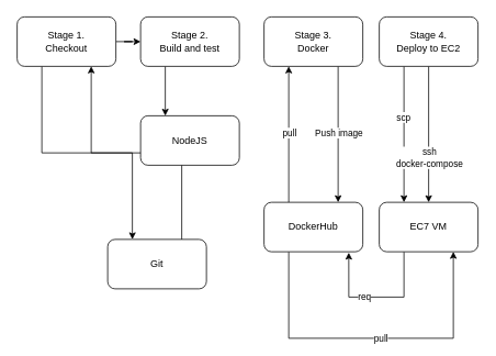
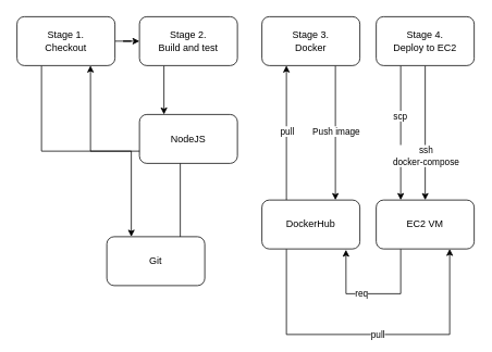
  <mxCell id="0" />
  <mxCell id="1" parent="0" />
  <mxCell id="2" style="edgeStyle=orthogonalEdgeStyle;rounded=0;orthogonalLoop=1;jettySize=auto;html=1;exitX=0.25;exitY=1;exitDx=0;exitDy=0;entryX=0.25;entryY=0;entryDx=0;entryDy=0;" edge="1" parent="1" source="4" target="6"><mxGeometry relative="1" as="geometry" /></mxCell>
  <mxCell id="3" value="" style="edgeStyle=orthogonalEdgeStyle;rounded=0;orthogonalLoop=1;jettySize=auto;html=1;" edge="1" parent="1" source="4" target="8"><mxGeometry relative="1" as="geometry" /></mxCell>
  <mxCell id="4" value="Stage 1.&lt;br&gt;Checkout" style="rounded=1;whiteSpace=wrap;html=1;" vertex="1" parent="1"><mxGeometry x="20" y="20" width="120" height="60" as="geometry" /></mxCell>
  <mxCell id="5" style="edgeStyle=orthogonalEdgeStyle;rounded=0;orthogonalLoop=1;jettySize=auto;html=1;exitX=0.75;exitY=0;exitDx=0;exitDy=0;entryX=0.75;entryY=1;entryDx=0;entryDy=0;" edge="1" parent="1" source="6" target="4"><mxGeometry relative="1" as="geometry" /></mxCell>
  <mxCell id="6" value="Git" style="rounded=1;whiteSpace=wrap;html=1;" vertex="1" parent="1"><mxGeometry x="130" y="290" width="120" height="60" as="geometry" /></mxCell>
  <mxCell id="7" style="edgeStyle=orthogonalEdgeStyle;rounded=0;orthogonalLoop=1;jettySize=auto;html=1;exitX=0.25;exitY=1;exitDx=0;exitDy=0;entryX=0.25;entryY=0;entryDx=0;entryDy=0;" edge="1" parent="1" source="8" target="9"><mxGeometry relative="1" as="geometry" /></mxCell>
  <mxCell id="8" value="Stage 2.&lt;br&gt;Build and test" style="rounded=1;whiteSpace=wrap;html=1;" vertex="1" parent="1"><mxGeometry x="170" y="20" width="120" height="60" as="geometry" /></mxCell>
  <mxCell id="9" value="NodeJS" style="rounded=1;whiteSpace=wrap;html=1;" vertex="1" parent="1"><mxGeometry x="170" y="140" width="120" height="60" as="geometry" /></mxCell>
  <mxCell id="10" style="edgeStyle=orthogonalEdgeStyle;rounded=0;orthogonalLoop=1;jettySize=auto;html=1;exitX=0.75;exitY=1;exitDx=0;exitDy=0;entryX=0.75;entryY=0;entryDx=0;entryDy=0;" edge="1" parent="1" source="12" target="17"><mxGeometry relative="1" as="geometry" /></mxCell>
  <mxCell id="11" value="Push image" style="edgeLabel;html=1;align=center;verticalAlign=middle;resizable=0;points=[];" vertex="1" connectable="0" parent="10"><mxGeometry x="-0.709" y="1" relative="1" as="geometry"><mxPoint x="-1" y="56" as="offset" /></mxGeometry></mxCell>
  <mxCell id="12" value="Stage 3.&lt;br&gt;Docker" style="rounded=1;whiteSpace=wrap;html=1;" vertex="1" parent="1"><mxGeometry x="320" y="20" width="120" height="60" as="geometry" /></mxCell>
  <mxCell id="13" style="edgeStyle=orthogonalEdgeStyle;rounded=0;orthogonalLoop=1;jettySize=auto;html=1;exitX=0.25;exitY=0;exitDx=0;exitDy=0;entryX=0.25;entryY=1;entryDx=0;entryDy=0;" edge="1" parent="1" source="17" target="12"><mxGeometry relative="1" as="geometry" /></mxCell>
  <mxCell id="14" value="pull" style="edgeLabel;html=1;align=center;verticalAlign=middle;resizable=0;points=[];" vertex="1" connectable="0" parent="13"><mxGeometry x="-0.188" relative="1" as="geometry"><mxPoint y="-18" as="offset" /></mxGeometry></mxCell>
  <mxCell id="15" style="edgeStyle=orthogonalEdgeStyle;rounded=0;orthogonalLoop=1;jettySize=auto;html=1;exitX=0.25;exitY=1;exitDx=0;exitDy=0;entryX=0.75;entryY=1;entryDx=0;entryDy=0;" edge="1" parent="1" source="17" target="25"><mxGeometry relative="1" as="geometry"><Array as="points"><mxPoint x="350" y="410" /><mxPoint x="550" y="410" /></Array></mxGeometry></mxCell>
  <mxCell id="16" value="pull" style="edgeLabel;html=1;align=center;verticalAlign=middle;resizable=0;points=[];" vertex="1" connectable="0" parent="15"><mxGeometry x="0.054" y="1" relative="1" as="geometry"><mxPoint as="offset" /></mxGeometry></mxCell>
  <mxCell id="17" value="DockerHub" style="rounded=1;whiteSpace=wrap;html=1;" vertex="1" parent="1"><mxGeometry x="320" y="245" width="120" height="60" as="geometry" /></mxCell>
  <mxCell id="18" style="edgeStyle=orthogonalEdgeStyle;rounded=0;orthogonalLoop=1;jettySize=auto;html=1;exitX=0.25;exitY=1;exitDx=0;exitDy=0;entryX=0.25;entryY=0;entryDx=0;entryDy=0;" edge="1" parent="1" source="22" target="25"><mxGeometry relative="1" as="geometry" /></mxCell>
  <mxCell id="19" value="scp&amp;nbsp;" style="edgeLabel;html=1;align=center;verticalAlign=middle;resizable=0;points=[];" vertex="1" connectable="0" parent="18"><mxGeometry x="-0.261" relative="1" as="geometry"><mxPoint as="offset" /></mxGeometry></mxCell>
  <mxCell id="20" style="edgeStyle=orthogonalEdgeStyle;rounded=0;orthogonalLoop=1;jettySize=auto;html=1;exitX=0.5;exitY=1;exitDx=0;exitDy=0;entryX=0.5;entryY=0;entryDx=0;entryDy=0;" edge="1" parent="1" source="22" target="25"><mxGeometry relative="1" as="geometry" /></mxCell>
  <mxCell id="21" value="ssh&lt;br&gt;docker-compose" style="edgeLabel;html=1;align=center;verticalAlign=middle;resizable=0;points=[];" vertex="1" connectable="0" parent="20"><mxGeometry x="-0.212" y="1" relative="1" as="geometry"><mxPoint x="-1" y="45" as="offset" /></mxGeometry></mxCell>
  <mxCell id="22" value="Stage 4.&lt;br&gt;Deploy to EC2" style="rounded=1;whiteSpace=wrap;html=1;" vertex="1" parent="1"><mxGeometry x="460" y="20" width="120" height="60" as="geometry" /></mxCell>
  <mxCell id="23" style="edgeStyle=orthogonalEdgeStyle;rounded=0;orthogonalLoop=1;jettySize=auto;html=1;exitX=0.25;exitY=1;exitDx=0;exitDy=0;entryX=0.858;entryY=1.017;entryDx=0;entryDy=0;entryPerimeter=0;" edge="1" parent="1" source="25" target="17"><mxGeometry relative="1" as="geometry"><Array as="points"><mxPoint x="490" y="360" /><mxPoint x="423" y="360" /></Array></mxGeometry></mxCell>
  <mxCell id="24" value="req" style="edgeLabel;html=1;align=center;verticalAlign=middle;resizable=0;points=[];" vertex="1" connectable="0" parent="23"><mxGeometry x="0.182" y="-1" relative="1" as="geometry"><mxPoint as="offset" /></mxGeometry></mxCell>
- <mxCell id="25" value="EC7 VM" style="rounded=1;whiteSpace=wrap;html=1;" vertex="1" parent="1"><mxGeometry x="460" y="245" width="120" height="60" as="geometry" /></mxCell>
+ <mxCell id="25" value="EC2 VM" style="rounded=1;whiteSpace=wrap;html=1;" vertex="1" parent="1"><mxGeometry x="460" y="245" width="120" height="60" as="geometry" /></mxCell>
